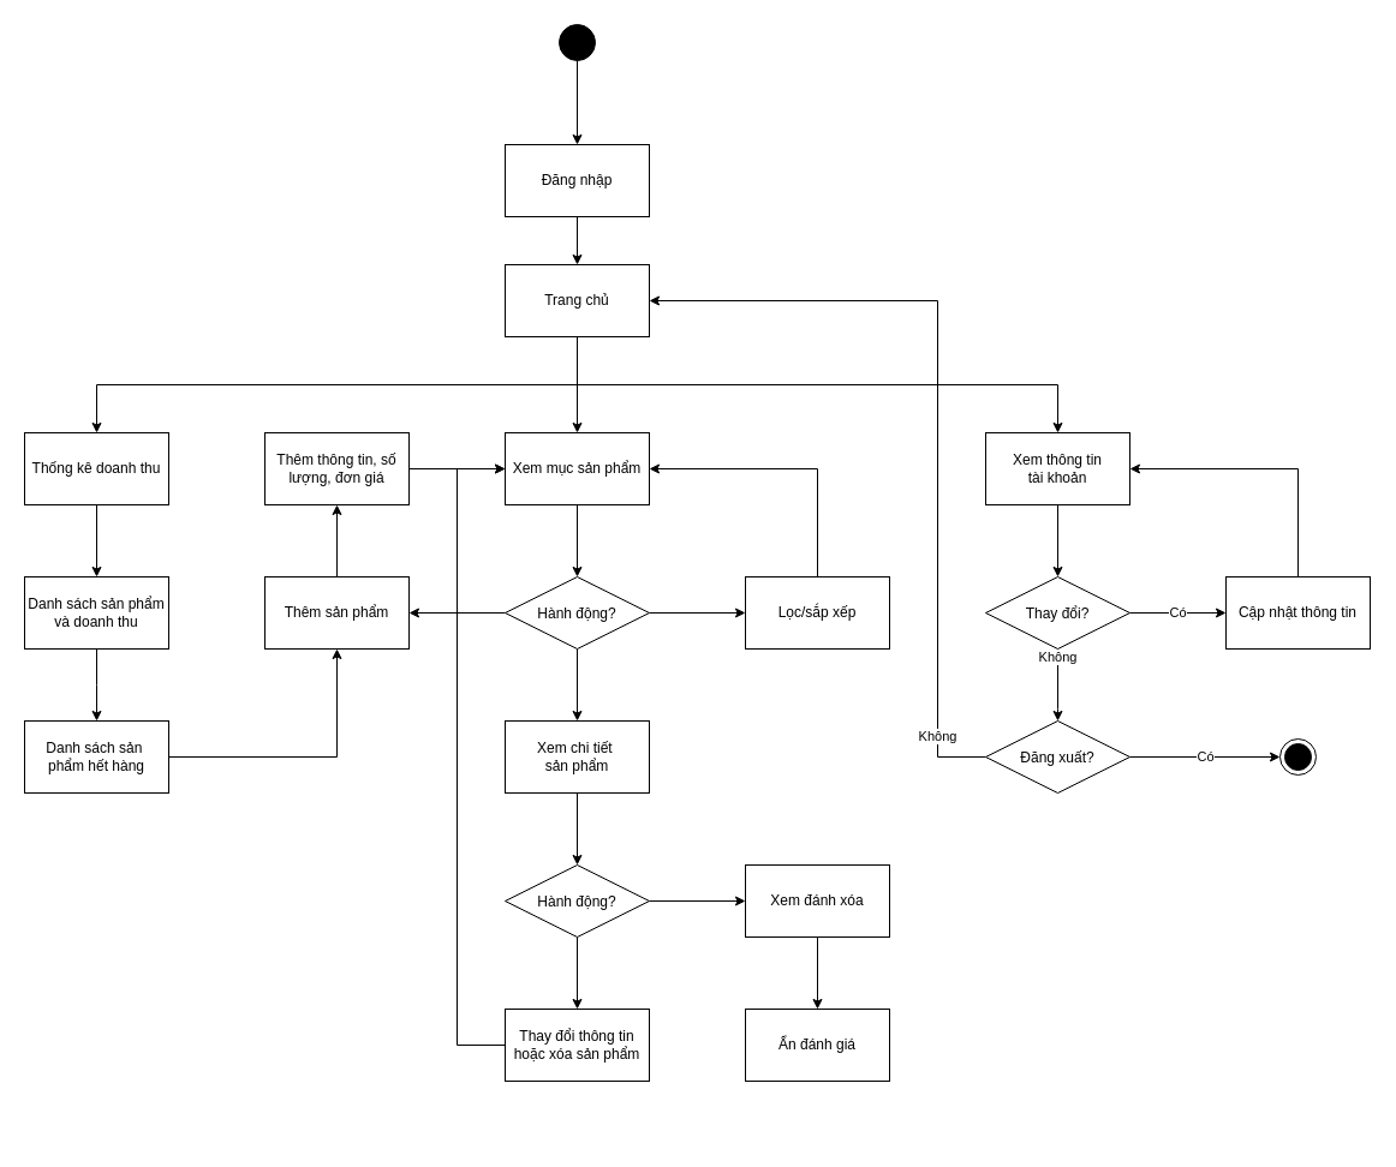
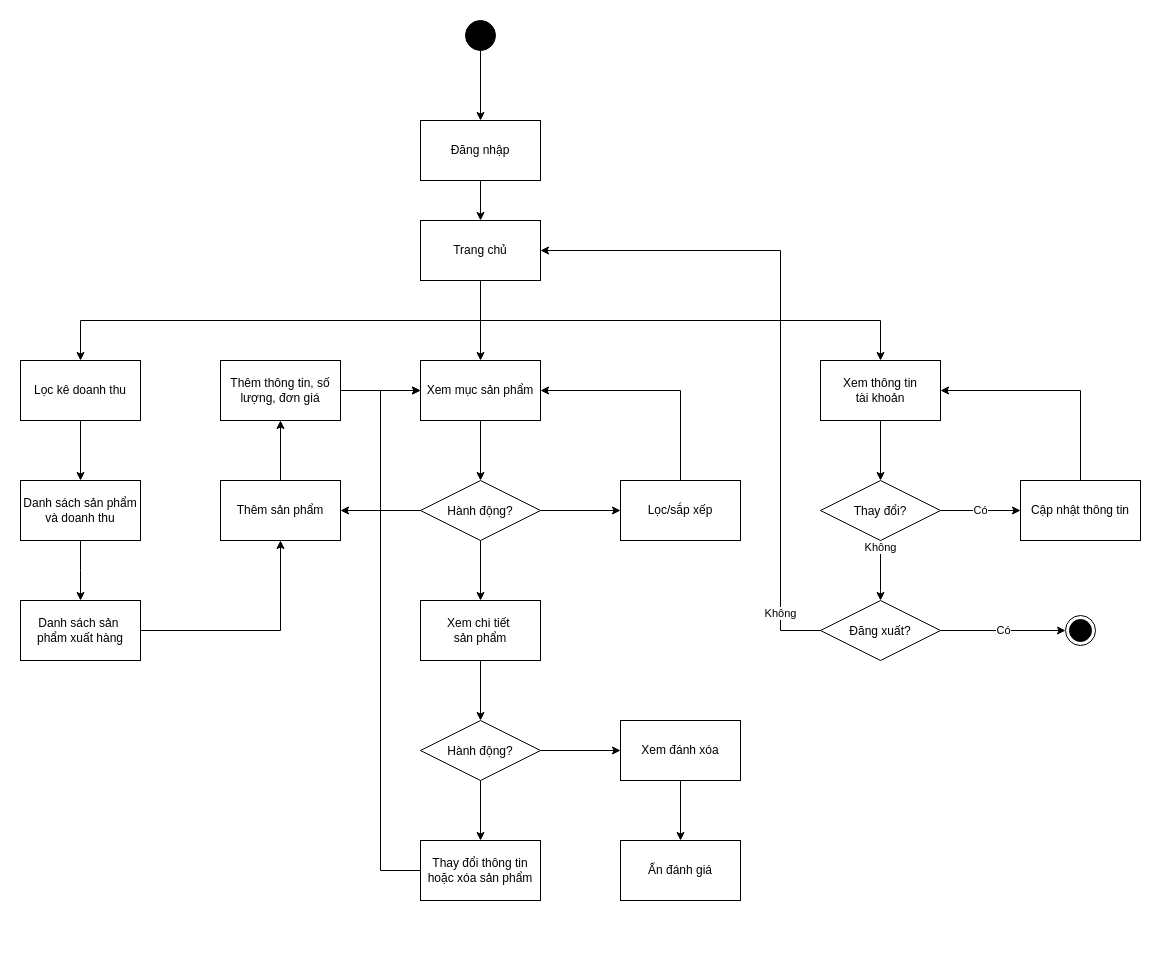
  <mxCell id="0" />
  <mxCell id="1" parent="0" />
  <mxCell id="2" style="edgeStyle=orthogonalEdgeStyle;rounded=0;orthogonalLoop=1;jettySize=auto;html=1;exitX=0.5;exitY=1;exitDx=0;exitDy=0;entryX=0.5;entryY=0;entryDx=0;entryDy=0;" edge="1" parent="1" source="3" target="6"><mxGeometry relative="1" as="geometry"><mxPoint x="479" y="86" as="targetPoint" /></mxGeometry></mxCell>
  <mxCell id="3" value="" style="ellipse;fillColor=strokeColor;html=1;" vertex="1" parent="1"><mxGeometry x="465" y="20" width="30" height="30" as="geometry" /></mxCell>
  <mxCell id="4" style="edgeStyle=orthogonalEdgeStyle;rounded=0;orthogonalLoop=1;jettySize=auto;html=1;exitX=0.5;exitY=1;exitDx=0;exitDy=0;entryX=0.5;entryY=0;entryDx=0;entryDy=0;" edge="1" parent="1" source="23" target="10"><mxGeometry relative="1" as="geometry" /></mxCell>
  <mxCell id="5" style="edgeStyle=orthogonalEdgeStyle;rounded=0;orthogonalLoop=1;jettySize=auto;html=1;exitX=0.5;exitY=1;exitDx=0;exitDy=0;entryX=0.5;entryY=0;entryDx=0;entryDy=0;" edge="1" parent="1" source="23" target="8"><mxGeometry relative="1" as="geometry" /></mxCell>
  <mxCell id="6" value="Đăng nhập" style="rounded=0;whiteSpace=wrap;html=1;" vertex="1" parent="1"><mxGeometry x="420" y="120" width="120" height="60" as="geometry" /></mxCell>
  <mxCell id="7" style="edgeStyle=orthogonalEdgeStyle;rounded=0;orthogonalLoop=1;jettySize=auto;html=1;exitX=0.5;exitY=1;exitDx=0;exitDy=0;entryX=0.5;entryY=0;entryDx=0;entryDy=0;" edge="1" parent="1" source="8" target="26"><mxGeometry relative="1" as="geometry" /></mxCell>
  <mxCell id="8" value="Xem thông tin&lt;div&gt;tài khoản&lt;/div&gt;" style="rounded=0;whiteSpace=wrap;html=1;" vertex="1" parent="1"><mxGeometry x="820" y="360" width="120" height="60" as="geometry" /></mxCell>
  <mxCell id="9" style="edgeStyle=orthogonalEdgeStyle;rounded=0;orthogonalLoop=1;jettySize=auto;html=1;exitX=0.5;exitY=1;exitDx=0;exitDy=0;entryX=0.5;entryY=0;entryDx=0;entryDy=0;" edge="1" parent="1" source="10" target="14"><mxGeometry relative="1" as="geometry" /></mxCell>
  <mxCell id="10" value="Xem mục sản phẩm" style="rounded=0;whiteSpace=wrap;html=1;" vertex="1" parent="1"><mxGeometry x="420" y="360" width="120" height="60" as="geometry" /></mxCell>
  <mxCell id="11" value="" style="edgeStyle=orthogonalEdgeStyle;rounded=0;orthogonalLoop=1;jettySize=auto;html=1;exitX=0.5;exitY=1;exitDx=0;exitDy=0;entryX=0.5;entryY=0;entryDx=0;entryDy=0;" edge="1" parent="1" source="14" target="17"><mxGeometry relative="1" as="geometry" /></mxCell>
  <mxCell id="12" style="edgeStyle=orthogonalEdgeStyle;rounded=0;orthogonalLoop=1;jettySize=auto;html=1;exitX=1;exitY=0.5;exitDx=0;exitDy=0;entryX=0;entryY=0.5;entryDx=0;entryDy=0;" edge="1" parent="1" source="14" target="39"><mxGeometry relative="1" as="geometry" /></mxCell>
  <mxCell id="13" style="edgeStyle=orthogonalEdgeStyle;rounded=0;orthogonalLoop=1;jettySize=auto;html=1;exitX=0;exitY=0.5;exitDx=0;exitDy=0;entryX=1;entryY=0.5;entryDx=0;entryDy=0;" edge="1" parent="1" source="14" target="37"><mxGeometry relative="1" as="geometry" /></mxCell>
  <mxCell id="14" value="Hành động?" style="rhombus;" vertex="1" parent="1"><mxGeometry x="420" y="480" width="120" height="60" as="geometry" /></mxCell>
  <mxCell id="15" style="edgeStyle=orthogonalEdgeStyle;rounded=0;orthogonalLoop=1;jettySize=auto;html=1;exitX=0.5;exitY=1;exitDx=0;exitDy=0;" edge="1" parent="1" source="17" target="35"><mxGeometry relative="1" as="geometry"><mxPoint x="480" y="720" as="targetPoint" /></mxGeometry></mxCell>
  <mxCell id="16" style="edgeStyle=orthogonalEdgeStyle;rounded=0;orthogonalLoop=1;jettySize=auto;html=1;exitX=1;exitY=0.5;exitDx=0;exitDy=0;entryX=0;entryY=0.5;entryDx=0;entryDy=0;" edge="1" parent="1" source="35" target="19"><mxGeometry relative="1" as="geometry"><mxPoint x="600" y="630" as="targetPoint" /></mxGeometry></mxCell>
  <mxCell id="17" value="Xem chi tiết&amp;nbsp;&lt;div&gt;sản phẩm&lt;/div&gt;" style="rounded=0;whiteSpace=wrap;html=1;" vertex="1" parent="1"><mxGeometry x="420" y="600" width="120" height="60" as="geometry" /></mxCell>
  <mxCell id="18" style="edgeStyle=orthogonalEdgeStyle;rounded=0;orthogonalLoop=1;jettySize=auto;html=1;exitX=0.5;exitY=1;exitDx=0;exitDy=0;entryX=0.5;entryY=0;entryDx=0;entryDy=0;" edge="1" parent="1" source="19" target="20"><mxGeometry relative="1" as="geometry" /></mxCell>
  <mxCell id="19" value="Xem đánh xóa" style="rounded=0;whiteSpace=wrap;html=1;" vertex="1" parent="1"><mxGeometry x="620" y="720" width="120" height="60" as="geometry" /></mxCell>
  <mxCell id="20" value="Ẩn đánh giá" style="rounded=0;whiteSpace=wrap;html=1;" vertex="1" parent="1"><mxGeometry x="620" y="840" width="120" height="60" as="geometry" /></mxCell>
  <mxCell id="21" value="" style="edgeStyle=orthogonalEdgeStyle;rounded=0;orthogonalLoop=1;jettySize=auto;html=1;exitX=0.5;exitY=1;exitDx=0;exitDy=0;entryX=0.5;entryY=0;entryDx=0;entryDy=0;" edge="1" parent="1" source="6" target="23"><mxGeometry relative="1" as="geometry"><mxPoint x="480" y="180" as="sourcePoint" /><mxPoint x="280" y="400" as="targetPoint" /></mxGeometry></mxCell>
  <mxCell id="22" style="edgeStyle=orthogonalEdgeStyle;rounded=0;orthogonalLoop=1;jettySize=auto;html=1;exitX=0.5;exitY=1;exitDx=0;exitDy=0;entryX=0.5;entryY=0;entryDx=0;entryDy=0;" edge="1" parent="1" source="23" target="45"><mxGeometry relative="1" as="geometry" /></mxCell>
  <mxCell id="23" value="Trang chủ" style="rounded=0;whiteSpace=wrap;html=1;" vertex="1" parent="1"><mxGeometry x="420" y="220" width="120" height="60" as="geometry" /></mxCell>
  <mxCell id="24" value="Có" style="edgeStyle=orthogonalEdgeStyle;rounded=0;orthogonalLoop=1;jettySize=auto;html=1;exitX=1;exitY=0.5;exitDx=0;exitDy=0;entryX=0;entryY=0.5;entryDx=0;entryDy=0;" edge="1" parent="1" source="26" target="28"><mxGeometry relative="1" as="geometry" /></mxCell>
  <mxCell id="25" value="Không" style="edgeStyle=orthogonalEdgeStyle;rounded=0;orthogonalLoop=1;jettySize=auto;html=1;exitX=0.5;exitY=1;exitDx=0;exitDy=0;entryX=0.5;entryY=0;entryDx=0;entryDy=0;" edge="1" parent="1" source="26" target="31"><mxGeometry x="-0.769" relative="1" as="geometry"><Array as="points"><mxPoint x="880" y="590" /><mxPoint x="880" y="590" /></Array><mxPoint as="offset" /></mxGeometry></mxCell>
  <mxCell id="26" value="Thay đổi?" style="rhombus;" vertex="1" parent="1"><mxGeometry x="820" y="480" width="120" height="60" as="geometry" /></mxCell>
  <mxCell id="27" style="edgeStyle=orthogonalEdgeStyle;rounded=0;orthogonalLoop=1;jettySize=auto;html=1;exitX=0.5;exitY=0;exitDx=0;exitDy=0;entryX=1;entryY=0.5;entryDx=0;entryDy=0;" edge="1" parent="1" source="28" target="8"><mxGeometry relative="1" as="geometry" /></mxCell>
  <mxCell id="28" value="Cập nhật thông tin" style="rounded=0;whiteSpace=wrap;html=1;" vertex="1" parent="1"><mxGeometry x="1020" y="480" width="120" height="60" as="geometry" /></mxCell>
  <mxCell id="29" value="Không" style="edgeStyle=orthogonalEdgeStyle;rounded=0;orthogonalLoop=1;jettySize=auto;html=1;exitX=0;exitY=0.5;exitDx=0;exitDy=0;entryX=1;entryY=0.5;entryDx=0;entryDy=0;" edge="1" parent="1" source="31" target="23"><mxGeometry x="-0.826" relative="1" as="geometry"><Array as="points"><mxPoint x="780" y="630" /><mxPoint x="780" y="250" /></Array><mxPoint as="offset" /></mxGeometry></mxCell>
  <mxCell id="30" value="Có" style="edgeStyle=orthogonalEdgeStyle;rounded=0;orthogonalLoop=1;jettySize=auto;html=1;exitX=1;exitY=0.5;exitDx=0;exitDy=0;entryX=0;entryY=0.5;entryDx=0;entryDy=0;" edge="1" parent="1" source="31" target="32"><mxGeometry relative="1" as="geometry" /></mxCell>
  <mxCell id="31" value="Đăng xuất?" style="rhombus;" vertex="1" parent="1"><mxGeometry x="820" y="600" width="120" height="60" as="geometry" /></mxCell>
  <mxCell id="32" value="" style="ellipse;html=1;shape=endState;fillColor=strokeColor;" vertex="1" parent="1"><mxGeometry x="1065" y="615" width="30" height="30" as="geometry" /></mxCell>
  <mxCell id="33" value="Không" style="edgeStyle=orthogonalEdgeStyle;rounded=0;orthogonalLoop=1;jettySize=auto;html=1;exitX=0.5;exitY=1;exitDx=0;exitDy=0;entryX=1;entryY=0.5;entryDx=0;entryDy=0;" edge="1" parent="1"><mxGeometry x="-0.915" relative="1" as="geometry"><Array as="points"><mxPoint x="280" y="950" /><mxPoint x="370" y="950" /><mxPoint x="370" y="390" /></Array><mxPoint as="offset" /><mxPoint x="340" y="390" as="targetPoint" /></mxGeometry></mxCell>
  <mxCell id="34" style="edgeStyle=orthogonalEdgeStyle;rounded=0;orthogonalLoop=1;jettySize=auto;html=1;exitX=0.5;exitY=1;exitDx=0;exitDy=0;entryX=0.5;entryY=0;entryDx=0;entryDy=0;" edge="1" parent="1" source="35" target="43"><mxGeometry relative="1" as="geometry" /></mxCell>
  <mxCell id="35" value="Hành động?" style="rhombus;" vertex="1" parent="1"><mxGeometry x="420" y="720" width="120" height="60" as="geometry" /></mxCell>
  <mxCell id="36" style="edgeStyle=orthogonalEdgeStyle;rounded=0;orthogonalLoop=1;jettySize=auto;html=1;exitX=0.5;exitY=0;exitDx=0;exitDy=0;entryX=0.5;entryY=1;entryDx=0;entryDy=0;" edge="1" parent="1" source="37" target="41"><mxGeometry relative="1" as="geometry" /></mxCell>
  <mxCell id="37" value="Thêm sản phẩm" style="rounded=0;whiteSpace=wrap;html=1;" vertex="1" parent="1"><mxGeometry x="220" y="480" width="120" height="60" as="geometry" /></mxCell>
  <mxCell id="38" style="edgeStyle=orthogonalEdgeStyle;rounded=0;orthogonalLoop=1;jettySize=auto;html=1;exitX=0.5;exitY=0;exitDx=0;exitDy=0;entryX=1;entryY=0.5;entryDx=0;entryDy=0;" edge="1" parent="1" source="39" target="10"><mxGeometry relative="1" as="geometry" /></mxCell>
  <mxCell id="39" value="Lọc/sắp xếp" style="rounded=0;whiteSpace=wrap;html=1;" vertex="1" parent="1"><mxGeometry x="620" y="480" width="120" height="60" as="geometry" /></mxCell>
  <mxCell id="40" style="edgeStyle=orthogonalEdgeStyle;rounded=0;orthogonalLoop=1;jettySize=auto;html=1;exitX=1;exitY=0.5;exitDx=0;exitDy=0;entryX=0;entryY=0.5;entryDx=0;entryDy=0;" edge="1" parent="1" source="41" target="10"><mxGeometry relative="1" as="geometry" /></mxCell>
  <mxCell id="41" value="Thêm thông tin, số lượng, đơn giá" style="rounded=0;whiteSpace=wrap;html=1;" vertex="1" parent="1"><mxGeometry x="220" y="360" width="120" height="60" as="geometry" /></mxCell>
  <mxCell id="42" style="edgeStyle=orthogonalEdgeStyle;rounded=0;orthogonalLoop=1;jettySize=auto;html=1;exitX=0;exitY=0.5;exitDx=0;exitDy=0;entryX=0;entryY=0.5;entryDx=0;entryDy=0;" edge="1" parent="1" source="43" target="10"><mxGeometry relative="1" as="geometry"><Array as="points"><mxPoint x="380" y="870" /><mxPoint x="380" y="390" /></Array></mxGeometry></mxCell>
  <mxCell id="43" value="Thay đổi thông tin&lt;div&gt;hoặc xóa sản phẩm&lt;/div&gt;" style="rounded=0;whiteSpace=wrap;html=1;" vertex="1" parent="1"><mxGeometry x="420" y="840" width="120" height="60" as="geometry" /></mxCell>
  <mxCell id="44" style="edgeStyle=orthogonalEdgeStyle;rounded=0;orthogonalLoop=1;jettySize=auto;html=1;entryX=0.5;entryY=0;entryDx=0;entryDy=0;" edge="1" parent="1" source="45" target="47"><mxGeometry relative="1" as="geometry" /></mxCell>
- <mxCell id="45" value="Thống kê doanh thu" style="rounded=0;whiteSpace=wrap;html=1;" vertex="1" parent="1"><mxGeometry x="20" y="360" width="120" height="60" as="geometry" /></mxCell>
+ <mxCell id="45" value="Lọc kê doanh thu" style="rounded=0;whiteSpace=wrap;html=1;" vertex="1" parent="1"><mxGeometry x="20" y="360" width="120" height="60" as="geometry" /></mxCell>
  <mxCell id="46" style="edgeStyle=orthogonalEdgeStyle;rounded=0;orthogonalLoop=1;jettySize=auto;html=1;exitX=0.5;exitY=1;exitDx=0;exitDy=0;entryX=0.5;entryY=0;entryDx=0;entryDy=0;" edge="1" parent="1" source="47"><mxGeometry relative="1" as="geometry"><mxPoint y="600" as="targetPoint" x="80" /></mxGeometry></mxCell>
  <mxCell id="47" value="Danh sách sản phẩm và doanh thu" style="rounded=0;whiteSpace=wrap;html=1;" vertex="1" parent="1"><mxGeometry x="20" y="480" width="120" height="60" as="geometry" /></mxCell>
  <mxCell id="48" style="edgeStyle=orthogonalEdgeStyle;rounded=0;orthogonalLoop=1;jettySize=auto;html=1;exitX=1;exitY=0.5;exitDx=0;exitDy=0;entryX=0.5;entryY=1;entryDx=0;entryDy=0;" edge="1" parent="1" source="49" target="37"><mxGeometry relative="1" as="geometry"><Array as="points"><mxPoint x="280" y="630" /></Array></mxGeometry></mxCell>
- <mxCell id="49" value="Danh sách sản&amp;nbsp;&lt;div&gt;phẩm hết hàng&lt;/div&gt;" style="rounded=0;whiteSpace=wrap;html=1;" vertex="1" parent="1"><mxGeometry x="20" y="600" width="120" height="60" as="geometry" /></mxCell>
+ <mxCell id="49" value="Danh sách sản&amp;nbsp;&lt;div&gt;phẩm xuất hàng&lt;/div&gt;" style="rounded=0;whiteSpace=wrap;html=1;" vertex="1" parent="1"><mxGeometry x="20" y="600" width="120" height="60" as="geometry" /></mxCell>
